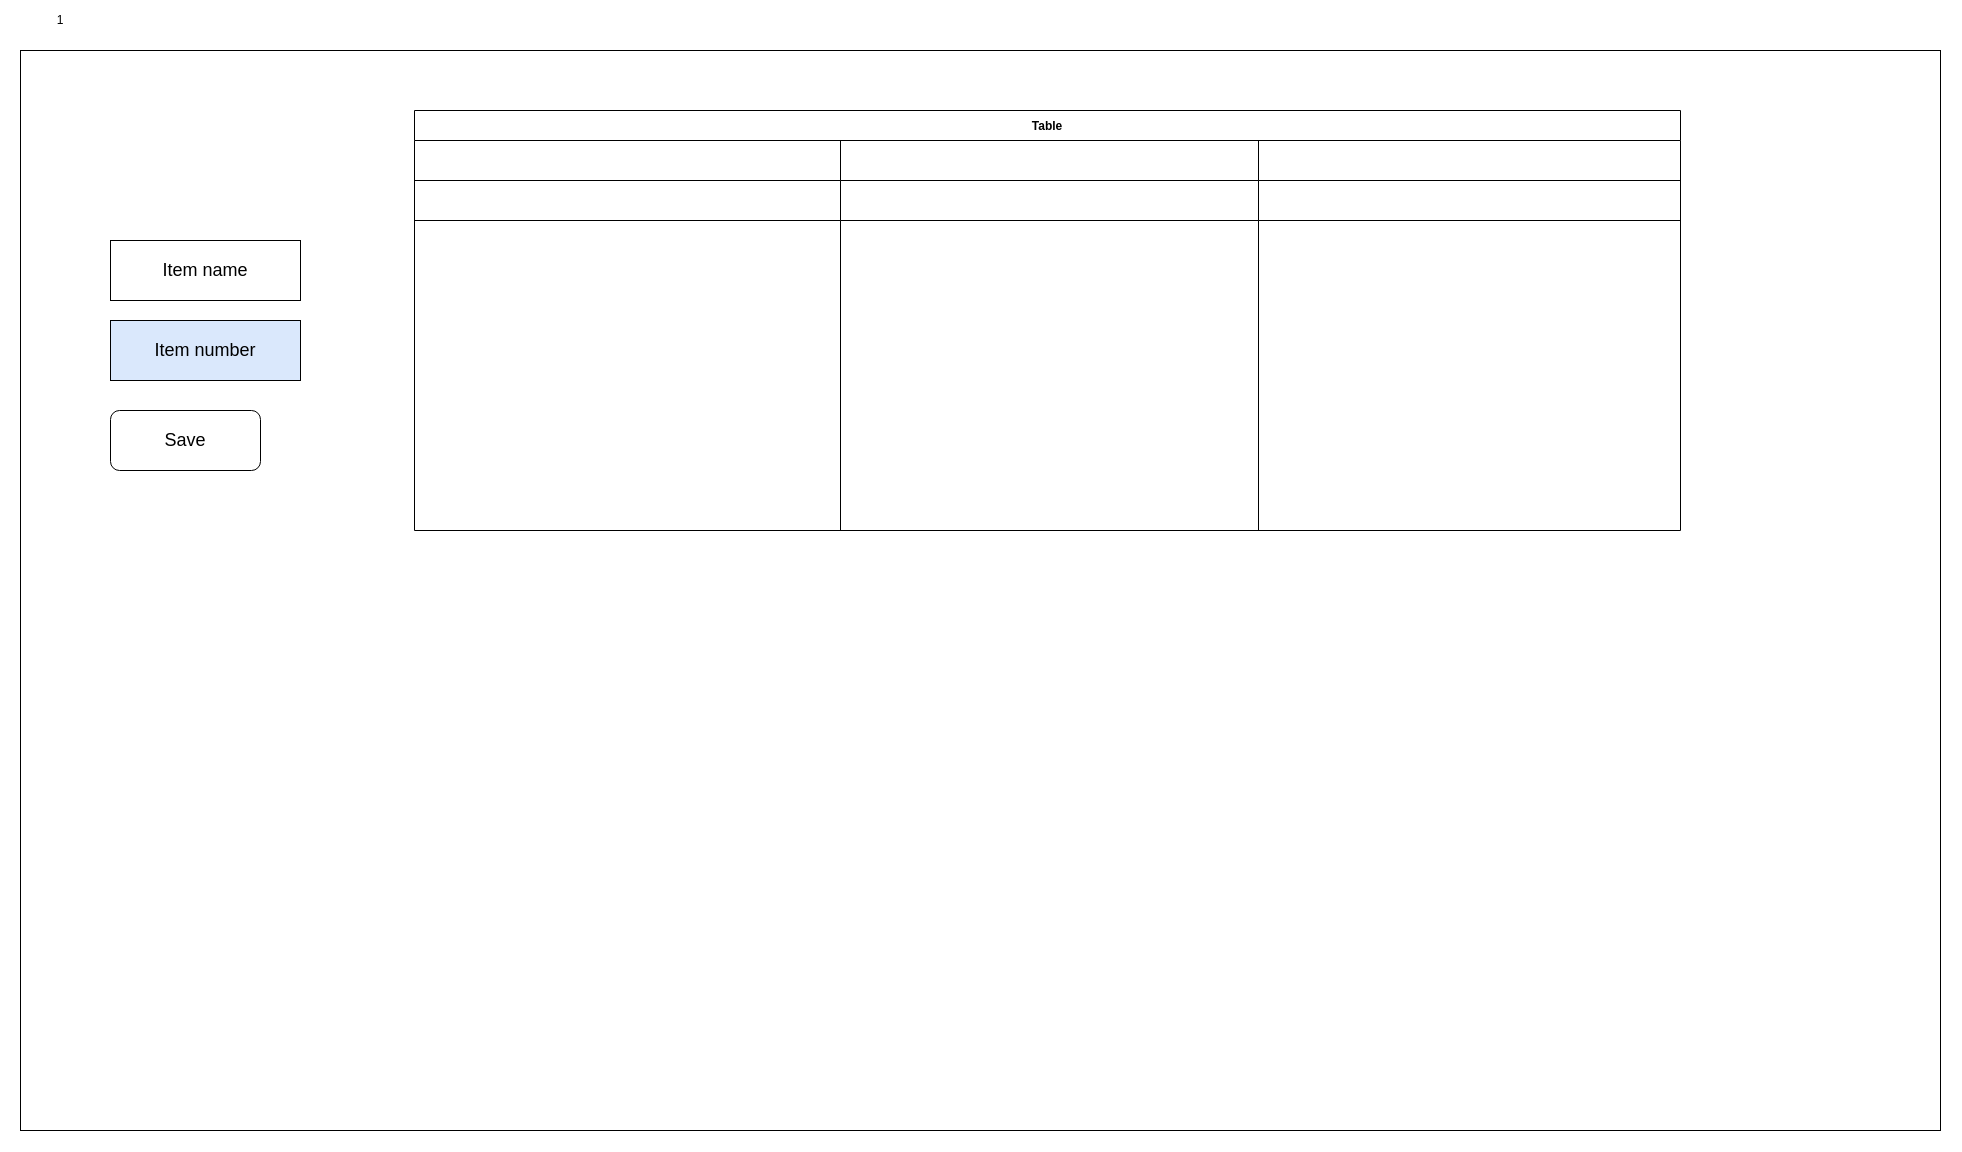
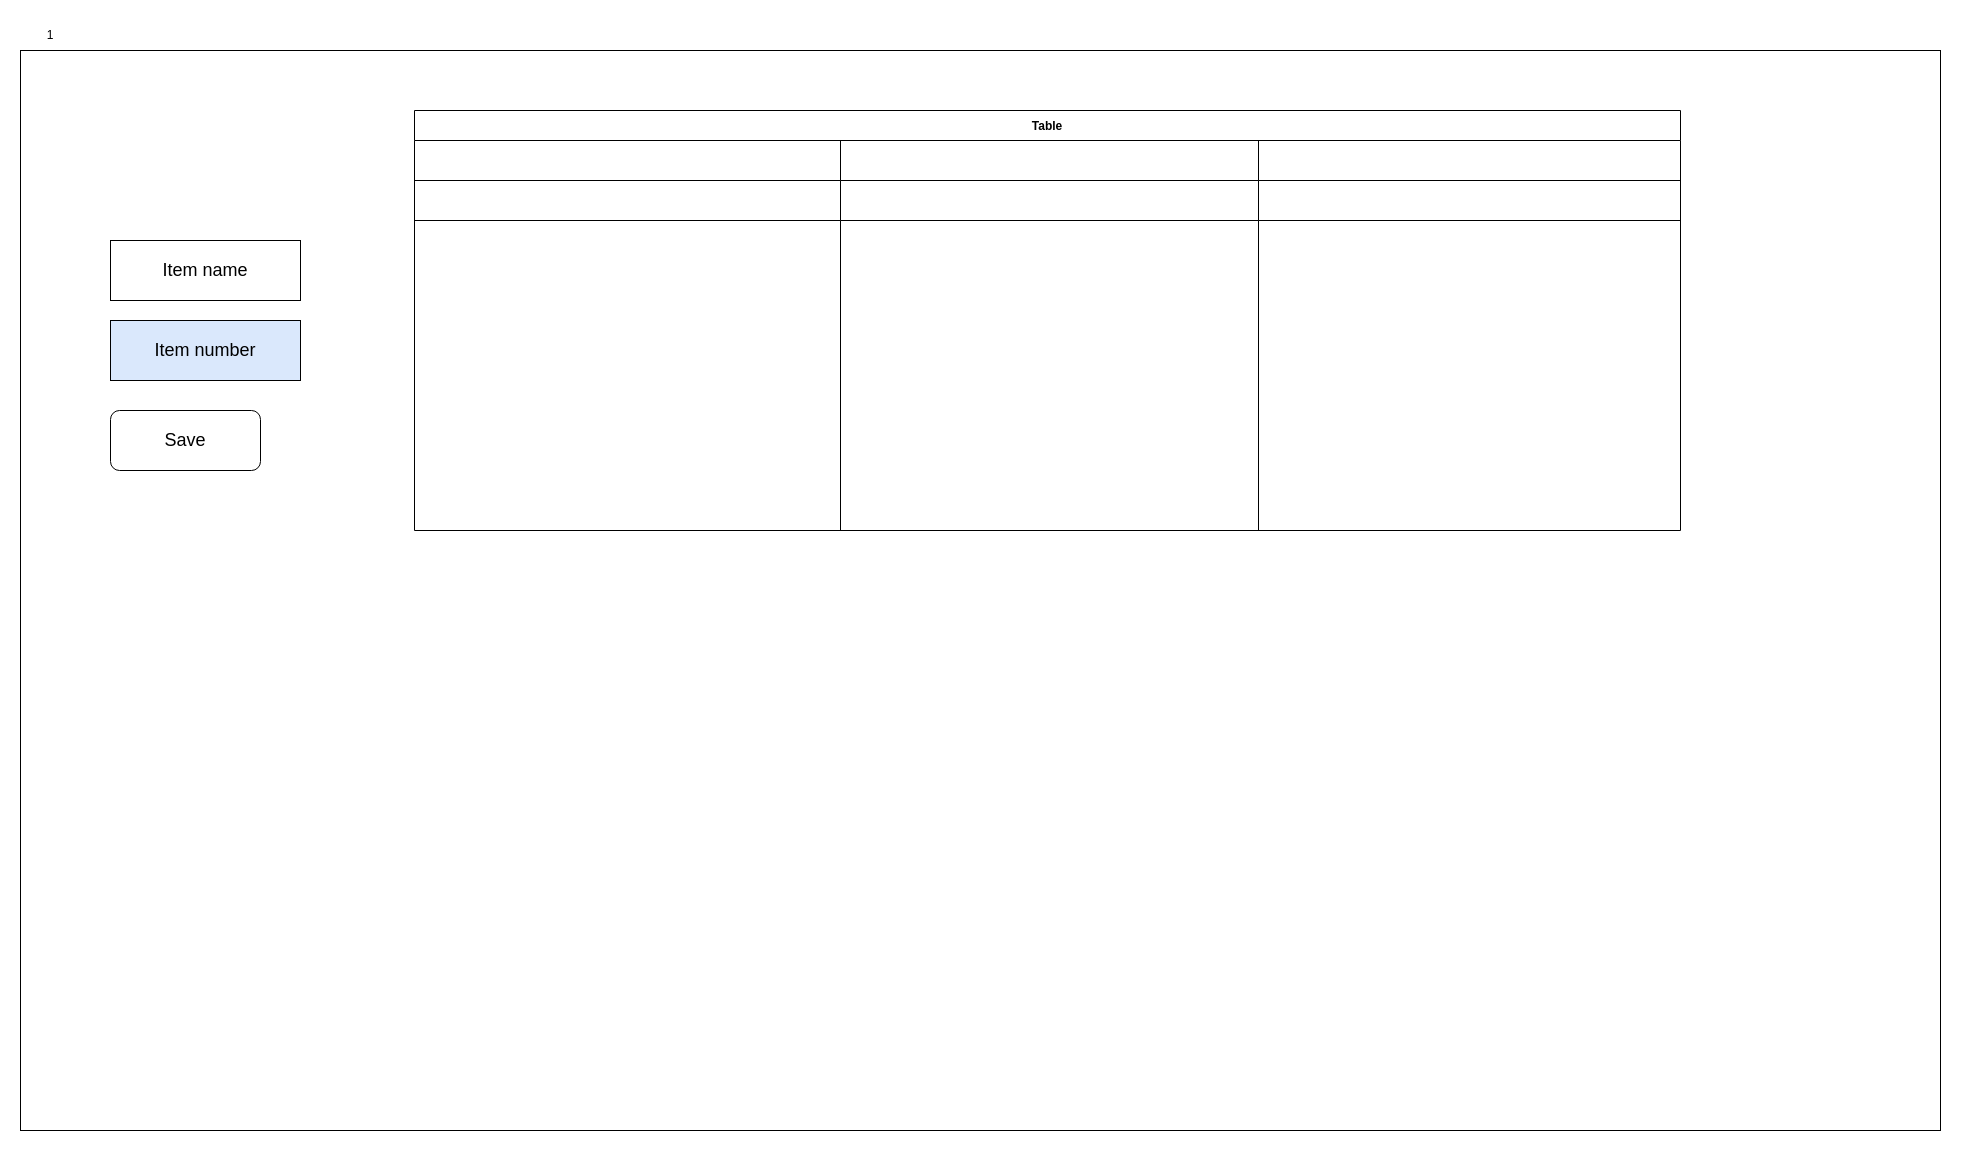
  <mxCell id="0" />
  <mxCell id="1" parent="0" />
  <mxCell id="2" value="" style="rounded=0;whiteSpace=wrap;html=1;" vertex="1" parent="1"><mxGeometry x="20" y="50" width="1920" height="1080" as="geometry" /></mxCell>
- <mxCell id="3" value="1" style="text;html=1;strokeColor=none;fillColor=none;align=center;verticalAlign=middle;whiteSpace=wrap;rounded=0;" vertex="1" parent="1"><mxGeometry x="30" y="5" width="60" height="30" as="geometry" /></mxCell>
+ <mxCell id="3" value="1" style="text;html=1;strokeColor=none;fillColor=none;align=center;verticalAlign=middle;whiteSpace=wrap;rounded=0;" vertex="1" parent="1"><mxGeometry x="20" y="20" width="60" height="30" as="geometry" /></mxCell>
  <mxCell id="4" value="Table" style="shape=table;startSize=30;container=1;collapsible=0;childLayout=tableLayout;fontStyle=1;align=center;" vertex="1" parent="1"><mxGeometry x="414" y="110" width="1266" height="420" as="geometry" /></mxCell>
  <mxCell id="5" value="" style="shape=tableRow;horizontal=0;startSize=0;swimlaneHead=0;swimlaneBody=0;top=0;left=0;bottom=0;right=0;collapsible=0;dropTarget=0;fillColor=none;points=[[0,0.5],[1,0.5]];portConstraint=eastwest;" vertex="1" parent="4"><mxGeometry y="30" width="1266" height="40" as="geometry" /></mxCell>
  <mxCell id="6" value="" style="shape=partialRectangle;html=1;whiteSpace=wrap;connectable=0;fillColor=none;top=0;left=0;bottom=0;right=0;overflow=hidden;" vertex="1" parent="5"><mxGeometry width="426" height="40" as="geometry"><mxRectangle width="426" height="40" as="alternateBounds" /></mxGeometry></mxCell>
  <mxCell id="7" value="" style="shape=partialRectangle;html=1;whiteSpace=wrap;connectable=0;fillColor=none;top=0;left=0;bottom=0;right=0;overflow=hidden;" vertex="1" parent="5"><mxGeometry x="426" width="418" height="40" as="geometry"><mxRectangle width="418" height="40" as="alternateBounds" /></mxGeometry></mxCell>
  <mxCell id="8" value="" style="shape=partialRectangle;html=1;whiteSpace=wrap;connectable=0;fillColor=none;top=0;left=0;bottom=0;right=0;overflow=hidden;" vertex="1" parent="5"><mxGeometry x="844" width="422" height="40" as="geometry"><mxRectangle width="422" height="40" as="alternateBounds" /></mxGeometry></mxCell>
  <mxCell id="9" value="" style="shape=tableRow;horizontal=0;startSize=0;swimlaneHead=0;swimlaneBody=0;top=0;left=0;bottom=0;right=0;collapsible=0;dropTarget=0;fillColor=none;points=[[0,0.5],[1,0.5]];portConstraint=eastwest;" vertex="1" parent="4"><mxGeometry y="70" width="1266" height="40" as="geometry" /></mxCell>
  <mxCell id="10" value="" style="shape=partialRectangle;html=1;whiteSpace=wrap;connectable=0;fillColor=none;top=0;left=0;bottom=0;right=0;overflow=hidden;" vertex="1" parent="9"><mxGeometry width="426" height="40" as="geometry"><mxRectangle width="426" height="40" as="alternateBounds" /></mxGeometry></mxCell>
  <mxCell id="11" value="" style="shape=partialRectangle;html=1;whiteSpace=wrap;connectable=0;fillColor=none;top=0;left=0;bottom=0;right=0;overflow=hidden;" vertex="1" parent="9"><mxGeometry x="426" width="418" height="40" as="geometry"><mxRectangle width="418" height="40" as="alternateBounds" /></mxGeometry></mxCell>
  <mxCell id="12" value="" style="shape=partialRectangle;html=1;whiteSpace=wrap;connectable=0;fillColor=none;top=0;left=0;bottom=0;right=0;overflow=hidden;" vertex="1" parent="9"><mxGeometry x="844" width="422" height="40" as="geometry"><mxRectangle width="422" height="40" as="alternateBounds" /></mxGeometry></mxCell>
  <mxCell id="13" value="" style="shape=tableRow;horizontal=0;startSize=0;swimlaneHead=0;swimlaneBody=0;top=0;left=0;bottom=0;right=0;collapsible=0;dropTarget=0;fillColor=none;points=[[0,0.5],[1,0.5]];portConstraint=eastwest;" vertex="1" parent="4"><mxGeometry y="110" width="1266" height="310" as="geometry" /></mxCell>
  <mxCell id="14" value="" style="shape=partialRectangle;html=1;whiteSpace=wrap;connectable=0;fillColor=none;top=0;left=0;bottom=0;right=0;overflow=hidden;" vertex="1" parent="13"><mxGeometry width="426" height="310" as="geometry"><mxRectangle width="426" height="310" as="alternateBounds" /></mxGeometry></mxCell>
  <mxCell id="15" value="" style="shape=partialRectangle;html=1;whiteSpace=wrap;connectable=0;fillColor=none;top=0;left=0;bottom=0;right=0;overflow=hidden;" vertex="1" parent="13"><mxGeometry x="426" width="418" height="310" as="geometry"><mxRectangle width="418" height="310" as="alternateBounds" /></mxGeometry></mxCell>
  <mxCell id="16" value="" style="shape=partialRectangle;html=1;whiteSpace=wrap;connectable=0;fillColor=none;top=0;left=0;bottom=0;right=0;overflow=hidden;" vertex="1" parent="13"><mxGeometry x="844" width="422" height="310" as="geometry"><mxRectangle width="422" height="310" as="alternateBounds" /></mxGeometry></mxCell>
  <mxCell id="17" value="&lt;font style=&quot;font-size: 18px;&quot;&gt;Item name&lt;/font&gt;" style="rounded=0;whiteSpace=wrap;html=1;" vertex="1" parent="1"><mxGeometry x="110" y="240" width="190" height="60" as="geometry" /></mxCell>
  <mxCell id="18" value="&lt;font style=&quot;font-size: 18px;&quot;&gt;Item number&lt;/font&gt;" style="rounded=0;whiteSpace=wrap;html=1;fillColor=#dae8fc;" vertex="1" parent="1"><mxGeometry x="110" y="320" width="190" height="60" as="geometry" /></mxCell>
  <mxCell id="19" value="Save" style="rounded=1;whiteSpace=wrap;html=1;fontSize=18;" vertex="1" parent="1"><mxGeometry x="110" y="410" width="150" height="60" as="geometry" /></mxCell>
